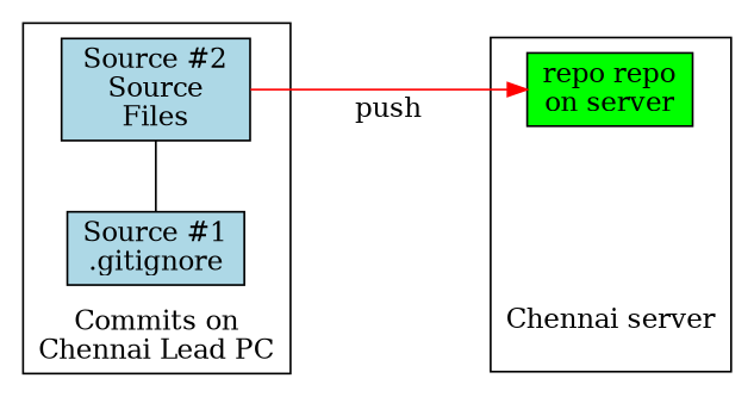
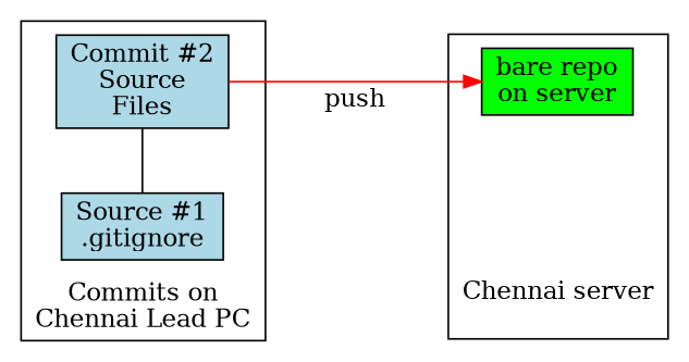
  digraph {
    compound=true
    nodesep=1.0
    rankdir=BT
    splines=false
    node [fillcolor=lightblue shape=box style=filled]
    edge [dir=none]
    n1 [label="Source #1\n.gitignore"]
-   n2 [label="Source #2\nSource\nFiles"]
-   n3 [fillcolor=green label="repo repo\non server"]
+   n2 [label="Commit #2\nSource\nFiles"]
+   n3 [fillcolor=green label="bare repo\non server"]
    cs1 [style=invis fillcolor="" shape=""]
    subgraph cluster_1 {
      label="Commits on\nChennai Lead PC"
      n1
      n2
    }
    subgraph cluster_2 {
      label="Chennai server\n\ \ \ "
      n3
      cs1
    }
    n1 -> n2
    n3 -> n2 [color=red constraint=false dir=back label=push]
    cs1 -> n3 [style=invis]
  }
